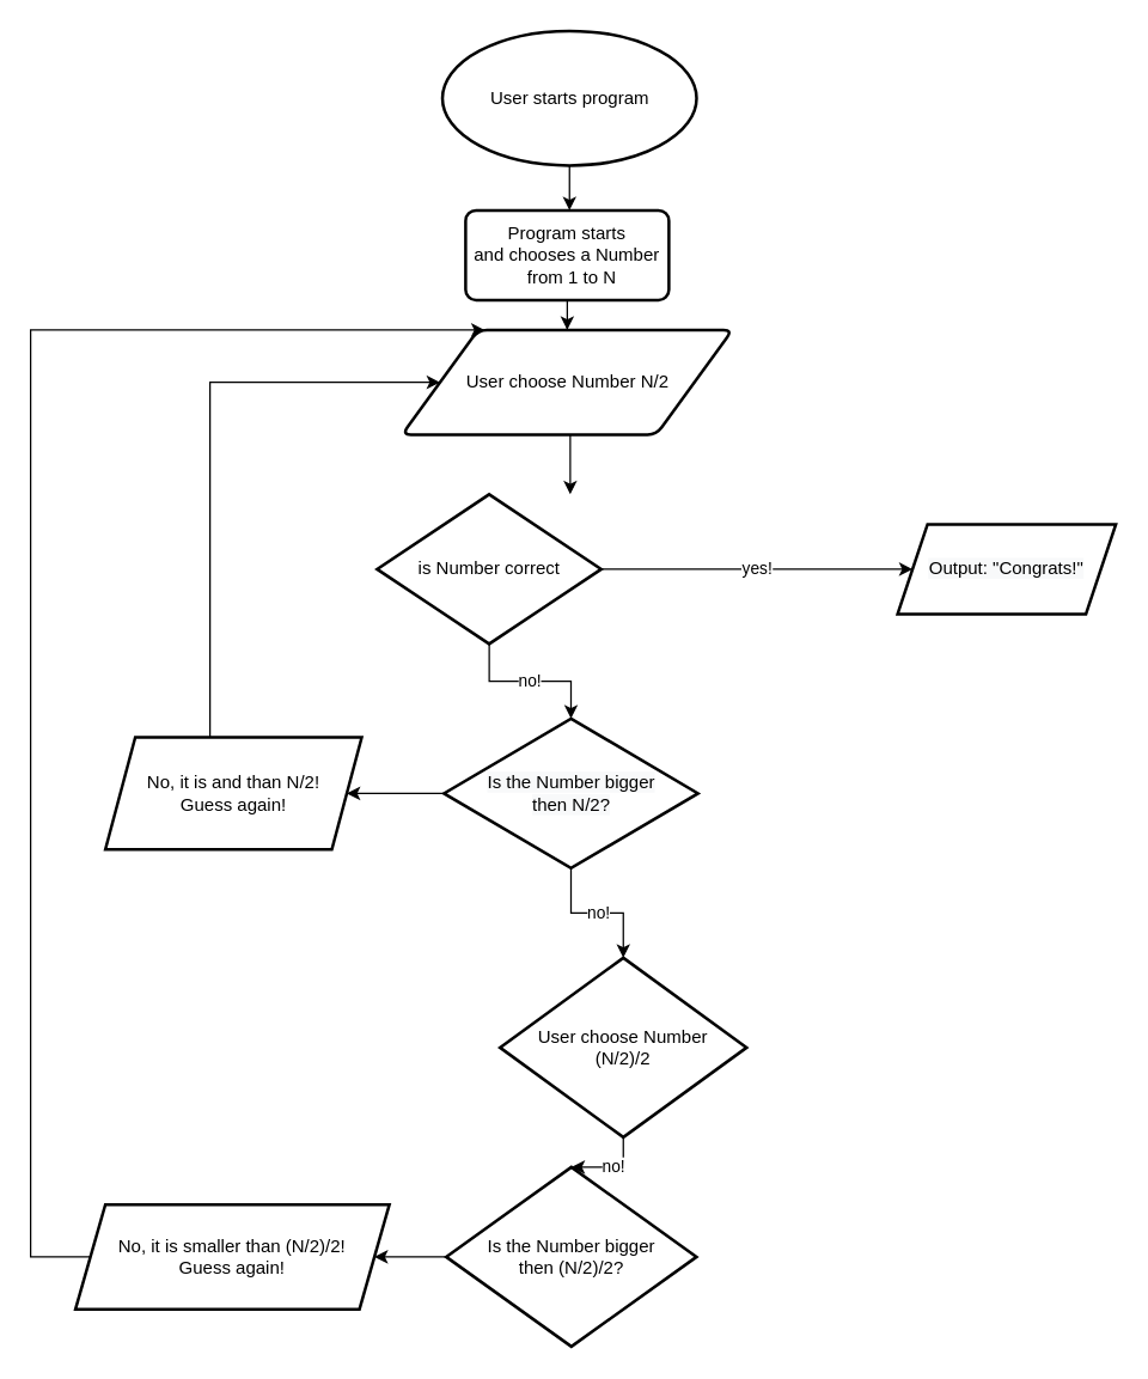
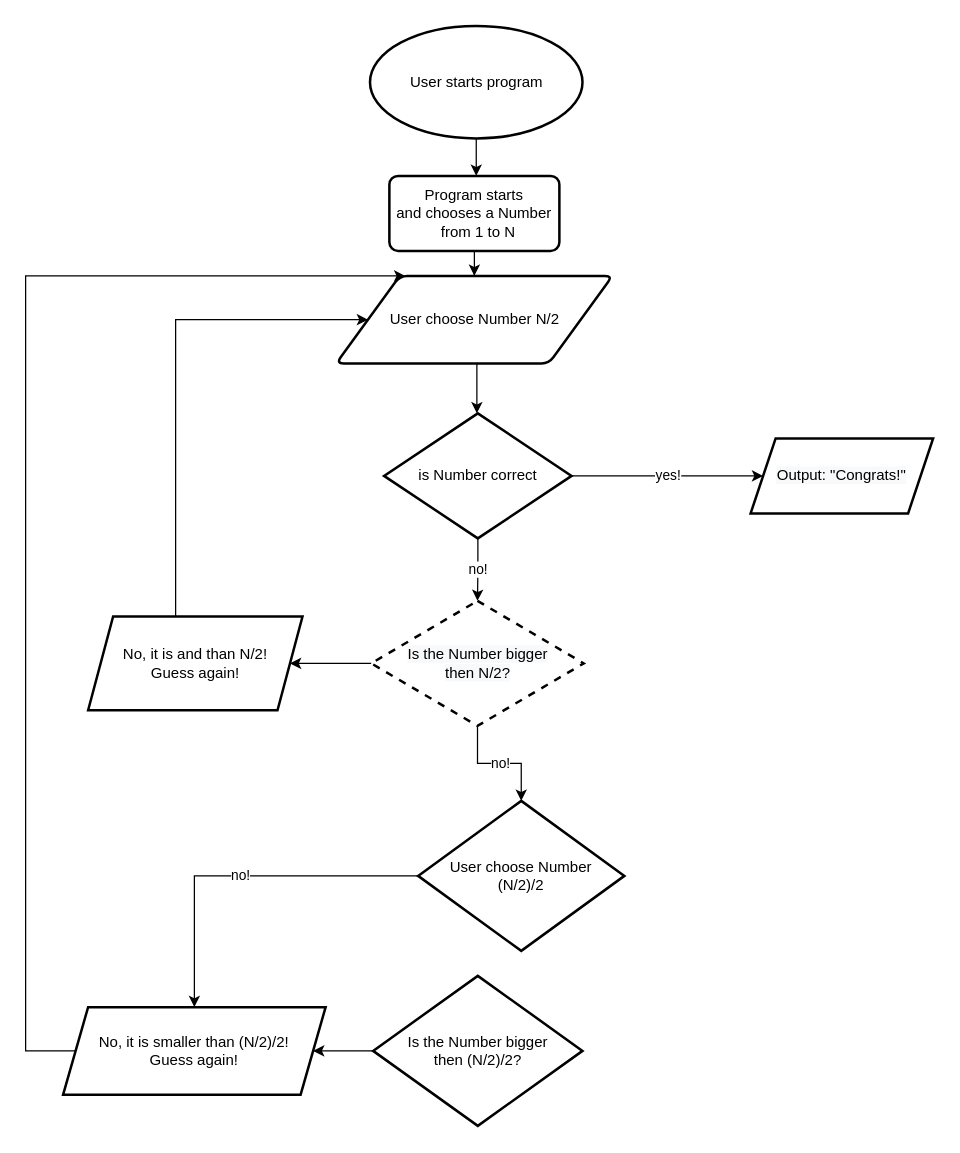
  <mxCell id="0" />
  <mxCell id="1" parent="0" />
  <mxCell id="2" value="" style="edgeStyle=orthogonalEdgeStyle;rounded=0;orthogonalLoop=1;jettySize=auto;html=1;" edge="1" parent="1" source="3"><mxGeometry relative="1" as="geometry"><mxPoint x="380.5" y="140" as="targetPoint" /></mxGeometry></mxCell>
  <mxCell id="3" value="User starts program" style="strokeWidth=2;html=1;shape=mxgraph.flowchart.start_2;whiteSpace=wrap;" vertex="1" parent="1"><mxGeometry x="295.5" y="20" width="170" height="90" as="geometry" /></mxCell>
  <mxCell id="4" value="" style="edgeStyle=orthogonalEdgeStyle;rounded=0;orthogonalLoop=1;jettySize=auto;html=1;" edge="1" parent="1" source="5" target="7"><mxGeometry relative="1" as="geometry" /></mxCell>
  <mxCell id="5" value="Program starts&lt;br&gt;and chooses a Number&lt;br&gt;&amp;nbsp; from 1 to N" style="rounded=1;whiteSpace=wrap;html=1;absoluteArcSize=1;arcSize=14;strokeWidth=2;" vertex="1" parent="1"><mxGeometry x="311" y="140" width="136" height="60" as="geometry" /></mxCell>
  <mxCell id="6" value="" style="edgeStyle=orthogonalEdgeStyle;rounded=0;orthogonalLoop=1;jettySize=auto;html=1;" edge="1" parent="1" source="7" target="10"><mxGeometry relative="1" as="geometry"><Array as="points"><mxPoint x="381" y="320" /><mxPoint x="381" y="320" /></Array></mxGeometry></mxCell>
  <mxCell id="7" value="User choose Number N/2" style="shape=parallelogram;html=1;strokeWidth=2;perimeter=parallelogramPerimeter;whiteSpace=wrap;rounded=1;arcSize=12;size=0.23;" vertex="1" parent="1"><mxGeometry x="268.5" y="220" width="221" height="70" as="geometry" /></mxCell>
  <mxCell id="8" value="yes!" style="edgeStyle=orthogonalEdgeStyle;rounded=0;orthogonalLoop=1;jettySize=auto;html=1;" edge="1" parent="1" source="10" target="11"><mxGeometry relative="1" as="geometry"><Array as="points"><mxPoint x="673" y="380" /></Array></mxGeometry></mxCell>
  <mxCell id="9" value="no!" style="edgeStyle=orthogonalEdgeStyle;rounded=0;orthogonalLoop=1;jettySize=auto;html=1;" edge="1" parent="1" source="10" target="14"><mxGeometry relative="1" as="geometry" /></mxCell>
- <mxCell id="10" value="is Number correct" style="strokeWidth=2;html=1;shape=mxgraph.flowchart.decision;whiteSpace=wrap;" vertex="1" parent="1"><mxGeometry x="251.75" y="330" width="150" height="100" as="geometry" /></mxCell>
+ <mxCell id="10" value="is Number correct" style="strokeWidth=2;html=1;shape=mxgraph.flowchart.decision;whiteSpace=wrap;" vertex="1" parent="1"><mxGeometry x="306.75" y="330" width="150" height="100" as="geometry" /></mxCell>
  <mxCell id="11" value="&#10;&#10;&lt;span style=&quot;color: rgb(0, 0, 0); font-family: helvetica; font-size: 12px; font-style: normal; font-weight: 400; letter-spacing: normal; text-align: center; text-indent: 0px; text-transform: none; word-spacing: 0px; background-color: rgb(248, 249, 250); display: inline; float: none;&quot;&gt;Output: &quot;Congrats!&quot;&lt;/span&gt;&#10;&#10;" style="shape=parallelogram;perimeter=parallelogramPerimeter;whiteSpace=wrap;html=1;fixedSize=1;strokeWidth=2;" vertex="1" parent="1"><mxGeometry x="600" y="350" width="146" height="60" as="geometry" /></mxCell>
  <mxCell id="12" value="no!" style="edgeStyle=orthogonalEdgeStyle;rounded=0;orthogonalLoop=1;jettySize=auto;html=1;" edge="1" parent="1" source="14" target="16"><mxGeometry relative="1" as="geometry" /></mxCell>
  <mxCell id="13" value="" style="edgeStyle=orthogonalEdgeStyle;rounded=0;orthogonalLoop=1;jettySize=auto;html=1;" edge="1" parent="1" source="14" target="20"><mxGeometry relative="1" as="geometry" /></mxCell>
- <mxCell id="14" value="&#10;&#10;&lt;span style=&quot;color: rgb(0, 0, 0); font-family: helvetica; font-size: 12px; font-style: normal; font-weight: 400; letter-spacing: normal; text-align: center; text-indent: 0px; text-transform: none; word-spacing: 0px; background-color: rgb(248, 249, 250); display: inline; float: none;&quot;&gt;Is the Number bigger&lt;/span&gt;&lt;br style=&quot;color: rgb(0, 0, 0); font-family: helvetica; font-size: 12px; font-style: normal; font-weight: 400; letter-spacing: normal; text-align: center; text-indent: 0px; text-transform: none; word-spacing: 0px; background-color: rgb(248, 249, 250);&quot;&gt;&lt;span style=&quot;color: rgb(0, 0, 0); font-family: helvetica; font-size: 12px; font-style: normal; font-weight: 400; letter-spacing: normal; text-align: center; text-indent: 0px; text-transform: none; word-spacing: 0px; background-color: rgb(248, 249, 250); display: inline; float: none;&quot;&gt;then N/2?&lt;/span&gt;&#10;&#10;" style="rhombus;whiteSpace=wrap;html=1;strokeWidth=2;" vertex="1" parent="1"><mxGeometry x="296.5" y="480" width="170" height="100" as="geometry" /></mxCell>
- <mxCell id="15" value="no!" style="edgeStyle=orthogonalEdgeStyle;rounded=0;orthogonalLoop=1;jettySize=auto;html=1;" edge="1" parent="1" source="16" target="18"><mxGeometry relative="1" as="geometry" /></mxCell>
+ <mxCell id="14" value="&#10;&#10;&lt;span style=&quot;color: rgb(0, 0, 0); font-family: helvetica; font-size: 12px; font-style: normal; font-weight: 400; letter-spacing: normal; text-align: center; text-indent: 0px; text-transform: none; word-spacing: 0px; background-color: rgb(248, 249, 250); display: inline; float: none;&quot;&gt;Is the Number bigger&lt;/span&gt;&lt;br style=&quot;color: rgb(0, 0, 0); font-family: helvetica; font-size: 12px; font-style: normal; font-weight: 400; letter-spacing: normal; text-align: center; text-indent: 0px; text-transform: none; word-spacing: 0px; background-color: rgb(248, 249, 250);&quot;&gt;&lt;span style=&quot;color: rgb(0, 0, 0); font-family: helvetica; font-size: 12px; font-style: normal; font-weight: 400; letter-spacing: normal; text-align: center; text-indent: 0px; text-transform: none; word-spacing: 0px; background-color: rgb(248, 249, 250); display: inline; float: none;&quot;&gt;then N/2?&lt;/span&gt;&#10;&#10;" style="rhombus;whiteSpace=wrap;html=1;strokeWidth=2;dashed=1;" vertex="1" parent="1"><mxGeometry x="296.5" y="480" width="170" height="100" as="geometry" /></mxCell>
+ <mxCell id="15" value="no!" style="edgeStyle=orthogonalEdgeStyle;rounded=0;orthogonalLoop=1;jettySize=auto;html=1;" edge="1" parent="1" source="16" target="22"><mxGeometry relative="1" as="geometry" /></mxCell>
  <mxCell id="16" value="User choose Number&lt;br&gt;(N/2)/2" style="rhombus;whiteSpace=wrap;html=1;strokeWidth=2;" vertex="1" parent="1"><mxGeometry x="334" y="640" width="165" height="120" as="geometry" /></mxCell>
  <mxCell id="17" value="" style="edgeStyle=orthogonalEdgeStyle;rounded=0;orthogonalLoop=1;jettySize=auto;html=1;" edge="1" parent="1" source="18" target="22"><mxGeometry relative="1" as="geometry" /></mxCell>
  <mxCell id="18" value="Is the Number bigger&lt;br&gt;then (N/2)/2?" style="rhombus;whiteSpace=wrap;html=1;strokeWidth=2;" vertex="1" parent="1"><mxGeometry x="298" y="780" width="167.5" height="120" as="geometry" /></mxCell>
  <mxCell id="19" style="edgeStyle=orthogonalEdgeStyle;rounded=0;orthogonalLoop=1;jettySize=auto;html=1;entryX=0;entryY=0.5;entryDx=0;entryDy=0;" edge="1" parent="1" source="20" target="7"><mxGeometry relative="1" as="geometry"><mxPoint x="126" y="260" as="targetPoint" /><Array as="points"><mxPoint x="140" y="255" /></Array></mxGeometry></mxCell>
  <mxCell id="20" value="No, it is and than N/2!&lt;br&gt;Guess again!" style="shape=parallelogram;perimeter=parallelogramPerimeter;whiteSpace=wrap;html=1;fixedSize=1;strokeWidth=2;" vertex="1" parent="1"><mxGeometry x="70" y="492.5" width="171.5" height="75" as="geometry" /></mxCell>
  <mxCell id="21" style="edgeStyle=orthogonalEdgeStyle;rounded=0;orthogonalLoop=1;jettySize=auto;html=1;entryX=0.25;entryY=0;entryDx=0;entryDy=0;" edge="1" parent="1" source="22" target="7"><mxGeometry relative="1" as="geometry"><mxPoint x="20" y="216" as="targetPoint" /><Array as="points"><mxPoint x="20" y="840" /><mxPoint x="20" y="220" /></Array></mxGeometry></mxCell>
  <mxCell id="22" value="No, it is smaller than (N/2)/2!&lt;br&gt;Guess again!" style="shape=parallelogram;perimeter=parallelogramPerimeter;whiteSpace=wrap;html=1;fixedSize=1;strokeWidth=2;" vertex="1" parent="1"><mxGeometry x="50" y="805" width="210" height="70" as="geometry" /></mxCell>
